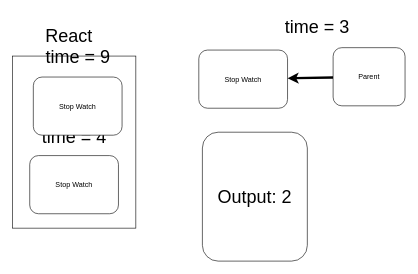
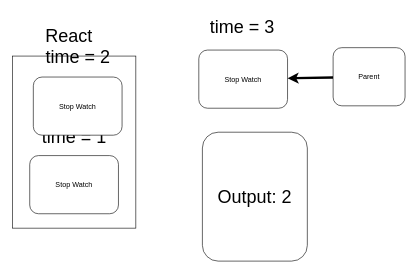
  <mxCell id="0" />
  <mxCell id="1" parent="0" />
  <mxCell id="2" value="" style="rounded=0;whiteSpace=wrap;html=1;" parent="1" vertex="1"><mxGeometry x="20" y="93" width="206" height="287" as="geometry" /></mxCell>
  <mxCell id="3" value="&lt;font style=&quot;font-size: 30px;&quot;&gt;React&lt;/font&gt;" style="text;html=1;align=center;verticalAlign=middle;resizable=0;points=[];autosize=1;strokeColor=none;fillColor=none;" vertex="1" parent="1"><mxGeometry x="66" y="35" width="96" height="48" as="geometry" /></mxCell>
  <mxCell id="4" value="Stop Watch" style="rounded=1;whiteSpace=wrap;html=1;" vertex="1" parent="1"><mxGeometry x="331" y="83" width="148" height="97" as="geometry" /></mxCell>
  <mxCell id="5" value="&lt;font style=&quot;font-size: 30px;&quot;&gt;Output: 2&lt;/font&gt;" style="rounded=1;whiteSpace=wrap;html=1;" vertex="1" parent="1"><mxGeometry x="337" y="220" width="175" height="215" as="geometry" /></mxCell>
  <mxCell id="6" style="edgeStyle=none;html=1;strokeWidth=4;" edge="1" parent="1" source="7" target="4"><mxGeometry relative="1" as="geometry" /></mxCell>
  <mxCell id="7" value="Parent" style="rounded=1;whiteSpace=wrap;html=1;" vertex="1" parent="1"><mxGeometry x="555" y="79" width="120" height="97" as="geometry" /></mxCell>
- <mxCell id="8" value="&lt;font style=&quot;font-size: 30px;&quot;&gt;time = 3&lt;/font&gt;" style="text;html=1;align=center;verticalAlign=middle;resizable=0;points=[];autosize=1;strokeColor=none;fillColor=none;" vertex="1" parent="1"><mxGeometry x="462" y="20" width="131" height="48" as="geometry" /></mxCell>
+ <mxCell id="8" value="&lt;font style=&quot;font-size: 30px;&quot;&gt;time = 3&lt;/font&gt;" style="text;html=1;align=center;verticalAlign=middle;resizable=0;points=[];autosize=1;strokeColor=none;fillColor=none;" vertex="1" parent="1"><mxGeometry x="337" y="20" width="131" height="48" as="geometry" /></mxCell>
  <mxCell id="9" value="Stop Watch" style="rounded=1;whiteSpace=wrap;html=1;" vertex="1" parent="1"><mxGeometry x="49" y="259" width="148" height="97" as="geometry" /></mxCell>
- <mxCell id="10" value="&lt;font style=&quot;font-size: 30px;&quot;&gt;time = 4&lt;/font&gt;" style="text;html=1;align=center;verticalAlign=middle;resizable=0;points=[];autosize=1;strokeColor=none;fillColor=none;" vertex="1" parent="1"><mxGeometry x="57.5" y="204" width="131" height="48" as="geometry" /></mxCell>
- <mxCell id="11" value="&lt;font style=&quot;font-size: 30px;&quot;&gt;time = 9&lt;/font&gt;" style="text;html=1;align=center;verticalAlign=middle;resizable=0;points=[];autosize=1;strokeColor=none;fillColor=none;" vertex="1" parent="1"><mxGeometry x="63.5" y="70" width="131" height="48" as="geometry" /></mxCell>
+ <mxCell id="10" value="&lt;font style=&quot;font-size: 30px;&quot;&gt;time = 1&lt;/font&gt;" style="text;html=1;align=center;verticalAlign=middle;resizable=0;points=[];autosize=1;strokeColor=none;fillColor=none;" vertex="1" parent="1"><mxGeometry x="57.5" y="204" width="131" height="48" as="geometry" /></mxCell>
+ <mxCell id="11" value="&lt;font style=&quot;font-size: 30px;&quot;&gt;time = 2&lt;/font&gt;" style="text;html=1;align=center;verticalAlign=middle;resizable=0;points=[];autosize=1;strokeColor=none;fillColor=none;" vertex="1" parent="1"><mxGeometry x="63.5" y="70" width="131" height="48" as="geometry" /></mxCell>
  <mxCell id="12" value="Stop Watch" style="rounded=1;whiteSpace=wrap;html=1;" vertex="1" parent="1"><mxGeometry x="55" y="128" width="148" height="97" as="geometry" /></mxCell>
